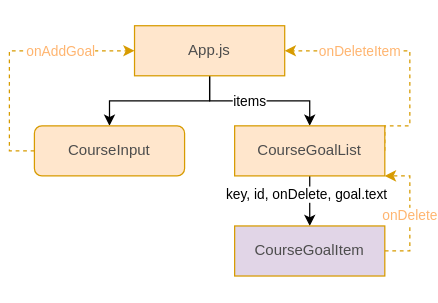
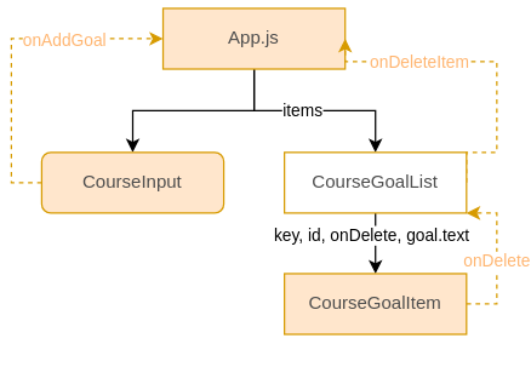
  <mxCell id="0" />
  <mxCell id="1" parent="0" />
  <mxCell id="2" style="edgeStyle=orthogonalEdgeStyle;rounded=0;orthogonalLoop=1;jettySize=auto;html=1;exitX=0.5;exitY=1;exitDx=0;exitDy=0;entryX=0.5;entryY=0;entryDx=0;entryDy=0;" edge="1" parent="1" source="5" target="8"><mxGeometry relative="1" as="geometry" /></mxCell>
  <mxCell id="3" style="edgeStyle=orthogonalEdgeStyle;rounded=0;orthogonalLoop=1;jettySize=auto;html=1;exitX=0.5;exitY=1;exitDx=0;exitDy=0;entryX=0.5;entryY=0;entryDx=0;entryDy=0;" edge="1" parent="1" source="5" target="13"><mxGeometry relative="1" as="geometry" /></mxCell>
  <mxCell id="4" value="items" style="edgeLabel;html=1;align=center;verticalAlign=middle;resizable=0;points=[];" vertex="1" connectable="0" parent="3"><mxGeometry x="0.061" y="-2" relative="1" as="geometry"><mxPoint x="-13" y="-2" as="offset" /></mxGeometry></mxCell>
- <mxCell id="5" value="App.js" style="rounded=0;whiteSpace=wrap;html=1;fillColor=#ffe6cc;strokeColor=#d79b00;fontColor=#4D4D4D;" vertex="1" parent="1"><mxGeometry x="100" y="20" width="120" height="40" as="geometry" /></mxCell>
+ <mxCell id="5" value="App.js" style="rounded=0;whiteSpace=wrap;html=1;fillColor=#ffe6cc;strokeColor=#d79b00;fontColor=#4D4D4D;" vertex="1" parent="1"><mxGeometry x="100" y="5" width="120" height="40" as="geometry" /></mxCell>
  <mxCell id="6" style="edgeStyle=orthogonalEdgeStyle;rounded=0;orthogonalLoop=1;jettySize=auto;html=1;exitX=0;exitY=0.5;exitDx=0;exitDy=0;entryX=0;entryY=0.5;entryDx=0;entryDy=0;dashed=1;fillColor=#ffe6cc;strokeColor=#d79b00;" edge="1" parent="1" source="8" target="5"><mxGeometry relative="1" as="geometry" /></mxCell>
  <mxCell id="7" value="onAddGoal" style="edgeLabel;html=1;align=center;verticalAlign=middle;resizable=0;points=[];fontColor=#FFB570;" vertex="1" connectable="0" parent="6"><mxGeometry x="0.19" y="-1" relative="1" as="geometry"><mxPoint x="21" y="-1" as="offset" /></mxGeometry></mxCell>
  <mxCell id="8" value="CourseInput" style="whiteSpace=wrap;html=1;fillColor=#ffe6cc;strokeColor=#d79b00;fontColor=#4D4D4D;rounded=1;" vertex="1" parent="1"><mxGeometry x="20" y="100" width="120" height="40" as="geometry" /></mxCell>
  <mxCell id="9" style="edgeStyle=orthogonalEdgeStyle;rounded=0;orthogonalLoop=1;jettySize=auto;html=1;exitX=0.5;exitY=1;exitDx=0;exitDy=0;" edge="1" parent="1" source="13" target="16"><mxGeometry relative="1" as="geometry" /></mxCell>
  <mxCell id="10" value="key, id, onDelete, goal.text&amp;nbsp;" style="edgeLabel;html=1;align=center;verticalAlign=middle;resizable=0;points=[];" vertex="1" connectable="0" parent="9"><mxGeometry x="-0.283" y="-2" relative="1" as="geometry"><mxPoint as="offset" /></mxGeometry></mxCell>
  <mxCell id="11" style="edgeStyle=orthogonalEdgeStyle;rounded=0;orthogonalLoop=1;jettySize=auto;html=1;exitX=1;exitY=0.5;exitDx=0;exitDy=0;entryX=1;entryY=0.5;entryDx=0;entryDy=0;dashed=1;fillColor=#ffe6cc;strokeColor=#d79b00;" edge="1" parent="1" source="13" target="5"><mxGeometry relative="1" as="geometry"><Array as="points"><mxPoint x="300" y="100" /><mxPoint x="320" y="100" /><mxPoint x="320" y="40" /></Array></mxGeometry></mxCell>
  <mxCell id="12" value="onDeleteItem" style="edgeLabel;html=1;align=center;verticalAlign=middle;resizable=0;points=[];fontColor=#FFB570;" vertex="1" connectable="0" parent="11"><mxGeometry x="0.41" relative="1" as="geometry"><mxPoint as="offset" /></mxGeometry></mxCell>
- <mxCell id="13" value="CourseGoalList" style="rounded=0;whiteSpace=wrap;html=1;fillColor=#ffe6cc;strokeColor=#d79b00;fontColor=#4D4D4D;" vertex="1" parent="1"><mxGeometry x="180" y="100" width="120" height="40" as="geometry" /></mxCell>
+ <mxCell id="13" value="CourseGoalList" style="rounded=0;whiteSpace=wrap;html=1;fillColor=#ffffff;strokeColor=#d79b00;fontColor=#4D4D4D;" vertex="1" parent="1"><mxGeometry x="180" y="100" width="120" height="40" as="geometry" /></mxCell>
  <mxCell id="14" style="edgeStyle=orthogonalEdgeStyle;rounded=0;orthogonalLoop=1;jettySize=auto;html=1;exitX=1;exitY=0.5;exitDx=0;exitDy=0;entryX=1;entryY=1;entryDx=0;entryDy=0;dashed=1;fillColor=#ffe6cc;strokeColor=#d79b00;" edge="1" parent="1" source="16" target="13"><mxGeometry relative="1" as="geometry"><Array as="points"><mxPoint x="320" y="200" /><mxPoint x="320" y="140" /></Array></mxGeometry></mxCell>
  <mxCell id="15" value="onDelete" style="edgeLabel;html=1;align=center;verticalAlign=middle;resizable=0;points=[];fontColor=#FFB570;" vertex="1" connectable="0" parent="14"><mxGeometry x="0.047" y="1" relative="1" as="geometry"><mxPoint y="3" as="offset" /></mxGeometry></mxCell>
- <mxCell id="16" value="CourseGoalItem" style="rounded=0;whiteSpace=wrap;html=1;fillColor=#e1d5e7;strokeColor=#d79b00;fontColor=#4D4D4D;" vertex="1" parent="1"><mxGeometry x="180" y="180" width="120" height="40" as="geometry" /></mxCell>
+ <mxCell id="16" value="CourseGoalItem" style="rounded=0;whiteSpace=wrap;html=1;fillColor=#ffe6cc;strokeColor=#d79b00;fontColor=#4D4D4D;" vertex="1" parent="1"><mxGeometry x="180" y="180" width="120" height="40" as="geometry" /></mxCell>
